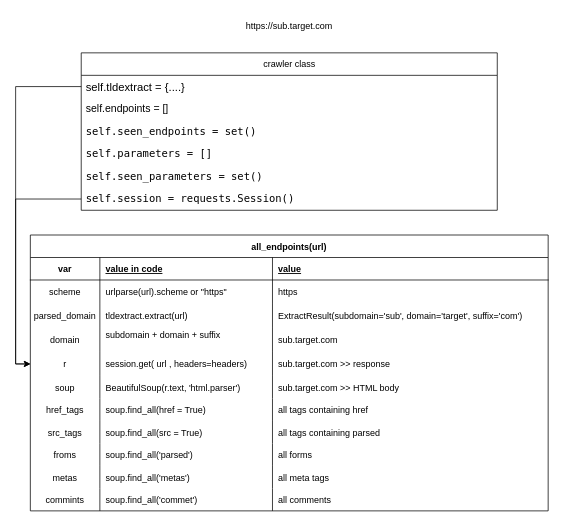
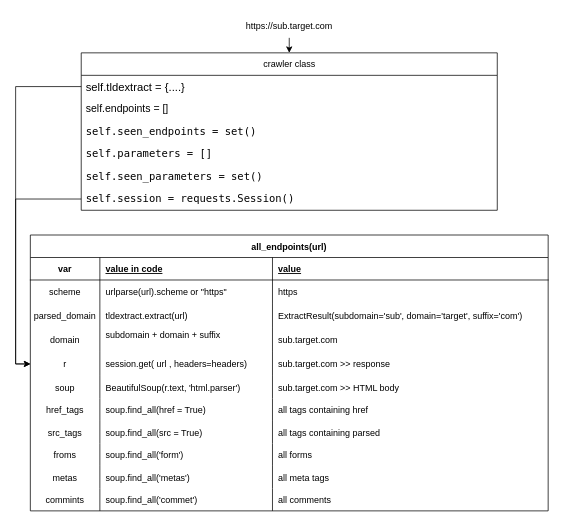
  <mxCell id="0" />
  <mxCell id="1" parent="0" />
  <mxCell id="2" value="https://sub.target.com" style="text;html=1;strokeColor=none;fillColor=none;align=center;verticalAlign=middle;whiteSpace=wrap;rounded=0;" parent="1" vertex="1"><mxGeometry x="355" y="20" width="60" height="30" as="geometry" /></mxCell>
+ <mxCell id="3" value="" style="endArrow=classic;html=1;rounded=0;exitX=0.5;exitY=1;exitDx=0;exitDy=0;" parent="1" source="2" target="4" edge="1"><mxGeometry width="50" height="50" relative="1" as="geometry"><mxPoint x="390" y="260" as="sourcePoint" /><mxPoint x="385" y="90" as="targetPoint" /></mxGeometry></mxCell>
  <mxCell id="4" value="crawler class" style="swimlane;fontStyle=0;childLayout=stackLayout;horizontal=1;startSize=30;horizontalStack=0;resizeParent=1;resizeParentMax=0;resizeLast=0;collapsible=1;marginBottom=0;whiteSpace=wrap;html=1;fillColor=default;" parent="1" vertex="1"><mxGeometry x="107.5" y="70" width="555" height="210" as="geometry" /></mxCell>
  <mxCell id="5" value="&lt;font style=&quot;font-size: 15px;&quot;&gt;self.tldextract = {....}&lt;/font&gt;" style="text;strokeColor=none;fillColor=none;align=left;verticalAlign=middle;spacingLeft=4;spacingRight=4;overflow=hidden;points=[[0,0.5],[1,0.5]];portConstraint=eastwest;rotatable=0;whiteSpace=wrap;html=1;" parent="4" vertex="1"><mxGeometry y="30" width="555" height="30" as="geometry" /></mxCell>
  <mxCell id="6" value="&lt;div style=&quot;font-size: 14px;&quot;&gt;&lt;font style=&quot;font-size: 14px;&quot;&gt;self.endpoints = []&lt;br&gt;&lt;/font&gt;&lt;/div&gt;" style="text;strokeColor=none;fillColor=none;align=left;verticalAlign=middle;spacingLeft=4;spacingRight=4;overflow=hidden;points=[[0,0.5],[1,0.5]];portConstraint=eastwest;rotatable=0;whiteSpace=wrap;html=1;" vertex="1" parent="4"><mxGeometry y="60" width="555" height="30" as="geometry" /></mxCell>
  <mxCell id="7" value="&lt;div style=&quot;font-family: &amp;quot;Droid Sans Mono&amp;quot;, &amp;quot;monospace&amp;quot;, monospace; font-size: 14px; line-height: 19px;&quot; align=&quot;left&quot;&gt;&lt;div&gt;&lt;span style=&quot;background-color: rgb(255, 255, 255);&quot;&gt;self.seen_endpoints = set()&lt;/span&gt;&lt;/div&gt;&lt;/div&gt;" style="text;strokeColor=none;fillColor=none;align=left;verticalAlign=middle;spacingLeft=4;spacingRight=4;overflow=hidden;points=[[0,0.5],[1,0.5]];portConstraint=eastwest;rotatable=0;whiteSpace=wrap;html=1;" vertex="1" parent="4"><mxGeometry y="90" width="555" height="30" as="geometry" /></mxCell>
  <mxCell id="8" value="&lt;div style=&quot;font-family: &amp;quot;Droid Sans Mono&amp;quot;, &amp;quot;monospace&amp;quot;, monospace; font-size: 14px; line-height: 19px;&quot; align=&quot;left&quot;&gt;&lt;div&gt;&lt;span style=&quot;background-color: rgb(255, 255, 255);&quot;&gt;self.parameters = []&lt;/span&gt;&lt;/div&gt;&lt;/div&gt;" style="text;strokeColor=none;fillColor=none;align=left;verticalAlign=middle;spacingLeft=4;spacingRight=4;overflow=hidden;points=[[0,0.5],[1,0.5]];portConstraint=eastwest;rotatable=0;whiteSpace=wrap;html=1;" vertex="1" parent="4"><mxGeometry y="120" width="555" height="30" as="geometry" /></mxCell>
  <mxCell id="9" value="&lt;div style=&quot;font-family: &amp;quot;Droid Sans Mono&amp;quot;, &amp;quot;monospace&amp;quot;, monospace; font-weight: normal; font-size: 14px; line-height: 19px;&quot;&gt;&lt;div&gt;&lt;span style=&quot;background-color: rgb(255, 255, 255);&quot;&gt;self.seen_parameters = set()&lt;/span&gt;&lt;/div&gt;&lt;/div&gt;" style="text;strokeColor=none;fillColor=none;align=left;verticalAlign=middle;spacingLeft=4;spacingRight=4;overflow=hidden;points=[[0,0.5],[1,0.5]];portConstraint=eastwest;rotatable=0;whiteSpace=wrap;html=1;" vertex="1" parent="4"><mxGeometry y="150" width="555" height="30" as="geometry" /></mxCell>
  <mxCell id="10" value="&lt;div style=&quot;font-family: &amp;quot;Droid Sans Mono&amp;quot;, &amp;quot;monospace&amp;quot;, monospace; font-weight: normal; font-size: 14px; line-height: 19px;&quot;&gt;&lt;div&gt;&lt;span style=&quot;background-color: rgb(255, 255, 255);&quot;&gt;self.session = requests.Session()&lt;/span&gt;&lt;/div&gt;&lt;/div&gt;" style="text;strokeColor=none;fillColor=none;align=left;verticalAlign=middle;spacingLeft=4;spacingRight=4;overflow=hidden;points=[[0,0.5],[1,0.5]];portConstraint=eastwest;rotatable=0;whiteSpace=wrap;html=1;" vertex="1" parent="4"><mxGeometry y="180" width="555" height="30" as="geometry" /></mxCell>
  <mxCell id="11" value="all_endpoints(url)" style="shape=table;startSize=30;container=1;collapsible=1;childLayout=tableLayout;fixedRows=1;rowLines=0;fontStyle=1;align=center;resizeLast=1;fillColor=default;" parent="1" vertex="1"><mxGeometry x="39.63" y="313" width="690.75" height="368" as="geometry" /></mxCell>
  <mxCell id="12" value="" style="shape=tableRow;horizontal=0;startSize=0;swimlaneHead=0;swimlaneBody=0;fillColor=none;collapsible=0;dropTarget=0;points=[[0,0.5],[1,0.5]];portConstraint=eastwest;top=0;left=0;right=0;bottom=1;" parent="11" vertex="1"><mxGeometry y="30" width="690.75" height="30" as="geometry" /></mxCell>
  <mxCell id="13" value="var" style="shape=partialRectangle;connectable=0;fillColor=none;top=0;left=0;bottom=0;right=0;fontStyle=1;overflow=hidden;" parent="12" vertex="1"><mxGeometry width="92.75" height="30" as="geometry"><mxRectangle width="92.75" height="30" as="alternateBounds" /></mxGeometry></mxCell>
  <mxCell id="14" value="value in code" style="shape=partialRectangle;connectable=0;fillColor=none;top=0;left=0;bottom=0;right=0;align=left;spacingLeft=6;fontStyle=5;overflow=hidden;" parent="12" vertex="1"><mxGeometry x="92.75" width="230.25" height="30" as="geometry"><mxRectangle width="230.25" height="30" as="alternateBounds" /></mxGeometry></mxCell>
  <mxCell id="15" value="value" style="shape=partialRectangle;connectable=0;fillColor=none;top=0;left=0;bottom=0;right=0;align=left;spacingLeft=6;fontStyle=5;overflow=hidden;" parent="12" vertex="1"><mxGeometry x="323" width="367.75" height="30" as="geometry"><mxRectangle width="367.75" height="30" as="alternateBounds" /></mxGeometry></mxCell>
  <mxCell id="16" style="shape=tableRow;horizontal=0;startSize=0;swimlaneHead=0;swimlaneBody=0;fillColor=none;collapsible=0;dropTarget=0;points=[[0,0.5],[1,0.5]];portConstraint=eastwest;top=0;left=0;right=0;bottom=0;" vertex="1" parent="11"><mxGeometry y="60" width="690.75" height="32" as="geometry" /></mxCell>
  <mxCell id="17" value="scheme" style="shape=partialRectangle;connectable=0;fillColor=none;top=0;left=0;bottom=0;right=0;editable=1;overflow=hidden;" vertex="1" parent="16"><mxGeometry width="92.75" height="32" as="geometry"><mxRectangle width="92.75" height="32" as="alternateBounds" /></mxGeometry></mxCell>
  <mxCell id="18" value="urlparse(url).scheme or &quot;https&quot;" style="shape=partialRectangle;connectable=0;fillColor=none;top=0;left=0;bottom=0;right=0;align=left;spacingLeft=6;overflow=hidden;" vertex="1" parent="16"><mxGeometry x="92.75" width="230.25" height="32" as="geometry"><mxRectangle width="230.25" height="32" as="alternateBounds" /></mxGeometry></mxCell>
  <mxCell id="19" value="https" style="shape=partialRectangle;connectable=0;fillColor=none;top=0;left=0;bottom=0;right=0;align=left;spacingLeft=6;overflow=hidden;" vertex="1" parent="16"><mxGeometry x="323" width="367.75" height="32" as="geometry"><mxRectangle width="367.75" height="32" as="alternateBounds" /></mxGeometry></mxCell>
  <mxCell id="20" style="shape=tableRow;horizontal=0;startSize=0;swimlaneHead=0;swimlaneBody=0;fillColor=none;collapsible=0;dropTarget=0;points=[[0,0.5],[1,0.5]];portConstraint=eastwest;top=0;left=0;right=0;bottom=0;" vertex="1" parent="11"><mxGeometry y="92" width="690.75" height="32" as="geometry" /></mxCell>
  <mxCell id="21" value="parsed_domain" style="shape=partialRectangle;connectable=0;fillColor=none;top=0;left=0;bottom=0;right=0;editable=1;overflow=hidden;" vertex="1" parent="20"><mxGeometry width="92.75" height="32" as="geometry"><mxRectangle width="92.75" height="32" as="alternateBounds" /></mxGeometry></mxCell>
  <mxCell id="22" value="tldextract.extract(url)" style="shape=partialRectangle;connectable=0;fillColor=none;top=0;left=0;bottom=0;right=0;align=left;spacingLeft=6;overflow=hidden;" vertex="1" parent="20"><mxGeometry x="92.75" width="230.25" height="32" as="geometry"><mxRectangle width="230.25" height="32" as="alternateBounds" /></mxGeometry></mxCell>
  <mxCell id="23" value="ExtractResult(subdomain='sub', domain='target', suffix='com')" style="shape=partialRectangle;connectable=0;fillColor=none;top=0;left=0;bottom=0;right=0;align=left;spacingLeft=6;overflow=hidden;" vertex="1" parent="20"><mxGeometry x="323" width="367.75" height="32" as="geometry"><mxRectangle width="367.75" height="32" as="alternateBounds" /></mxGeometry></mxCell>
  <mxCell id="24" style="shape=tableRow;horizontal=0;startSize=0;swimlaneHead=0;swimlaneBody=0;fillColor=none;collapsible=0;dropTarget=0;points=[[0,0.5],[1,0.5]];portConstraint=eastwest;top=0;left=0;right=0;bottom=0;" vertex="1" parent="11"><mxGeometry y="124" width="690.75" height="32" as="geometry" /></mxCell>
  <mxCell id="25" value="domain" style="shape=partialRectangle;connectable=0;fillColor=none;top=0;left=0;bottom=0;right=0;editable=1;overflow=hidden;" vertex="1" parent="24"><mxGeometry width="92.75" height="32" as="geometry"><mxRectangle width="92.75" height="32" as="alternateBounds" /></mxGeometry></mxCell>
  <mxCell id="26" value="subdomain + domain + suffix&#10;" style="shape=partialRectangle;connectable=0;fillColor=none;top=0;left=0;bottom=0;right=0;align=left;spacingLeft=6;overflow=hidden;" vertex="1" parent="24"><mxGeometry x="92.75" width="230.25" height="32" as="geometry"><mxRectangle width="230.25" height="32" as="alternateBounds" /></mxGeometry></mxCell>
  <mxCell id="27" value="sub.target.com" style="shape=partialRectangle;connectable=0;fillColor=none;top=0;left=0;bottom=0;right=0;align=left;spacingLeft=6;overflow=hidden;" vertex="1" parent="24"><mxGeometry x="323" width="367.75" height="32" as="geometry"><mxRectangle width="367.75" height="32" as="alternateBounds" /></mxGeometry></mxCell>
  <mxCell id="28" value="" style="shape=tableRow;horizontal=0;startSize=0;swimlaneHead=0;swimlaneBody=0;fillColor=none;collapsible=0;dropTarget=0;points=[[0,0.5],[1,0.5]];portConstraint=eastwest;top=0;left=0;right=0;bottom=0;" parent="11" vertex="1"><mxGeometry y="156" width="690.75" height="32" as="geometry" /></mxCell>
  <mxCell id="29" value="r" style="shape=partialRectangle;connectable=0;fillColor=none;top=0;left=0;bottom=0;right=0;editable=1;overflow=hidden;" parent="28" vertex="1"><mxGeometry width="92.75" height="32" as="geometry"><mxRectangle width="92.75" height="32" as="alternateBounds" /></mxGeometry></mxCell>
  <mxCell id="30" value="session.get( url , headers=headers)" style="shape=partialRectangle;connectable=0;fillColor=none;top=0;left=0;bottom=0;right=0;align=left;spacingLeft=6;overflow=hidden;" parent="28" vertex="1"><mxGeometry x="92.75" width="230.25" height="32" as="geometry"><mxRectangle width="230.25" height="32" as="alternateBounds" /></mxGeometry></mxCell>
  <mxCell id="31" value="sub.target.com &gt;&gt; response" style="shape=partialRectangle;connectable=0;fillColor=none;top=0;left=0;bottom=0;right=0;align=left;spacingLeft=6;overflow=hidden;" parent="28" vertex="1"><mxGeometry x="323" width="367.75" height="32" as="geometry"><mxRectangle width="367.75" height="32" as="alternateBounds" /></mxGeometry></mxCell>
  <mxCell id="32" value="" style="shape=tableRow;horizontal=0;startSize=0;swimlaneHead=0;swimlaneBody=0;fillColor=none;collapsible=0;dropTarget=0;points=[[0,0.5],[1,0.5]];portConstraint=eastwest;top=0;left=0;right=0;bottom=0;" parent="11" vertex="1"><mxGeometry y="188" width="690.75" height="30" as="geometry" /></mxCell>
  <mxCell id="33" value="soup" style="shape=partialRectangle;connectable=0;fillColor=none;top=0;left=0;bottom=0;right=0;editable=1;overflow=hidden;" parent="32" vertex="1"><mxGeometry width="92.75" height="30" as="geometry"><mxRectangle width="92.75" height="30" as="alternateBounds" /></mxGeometry></mxCell>
  <mxCell id="34" value="BeautifulSoup(r.text, 'html.parser')" style="shape=partialRectangle;connectable=0;fillColor=none;top=0;left=0;bottom=0;right=0;align=left;spacingLeft=6;overflow=hidden;" parent="32" vertex="1"><mxGeometry x="92.75" width="230.25" height="30" as="geometry"><mxRectangle width="230.25" height="30" as="alternateBounds" /></mxGeometry></mxCell>
  <mxCell id="35" value="sub.target.com &gt;&gt; HTML body" style="shape=partialRectangle;connectable=0;fillColor=none;top=0;left=0;bottom=0;right=0;align=left;spacingLeft=6;overflow=hidden;" parent="32" vertex="1"><mxGeometry x="323" width="367.75" height="30" as="geometry"><mxRectangle width="367.75" height="30" as="alternateBounds" /></mxGeometry></mxCell>
  <mxCell id="36" style="shape=tableRow;horizontal=0;startSize=0;swimlaneHead=0;swimlaneBody=0;fillColor=none;collapsible=0;dropTarget=0;points=[[0,0.5],[1,0.5]];portConstraint=eastwest;top=0;left=0;right=0;bottom=0;" parent="11" vertex="1"><mxGeometry y="218" width="690.75" height="30" as="geometry" /></mxCell>
  <mxCell id="37" value="href_tags" style="shape=partialRectangle;connectable=0;fillColor=none;top=0;left=0;bottom=0;right=0;editable=1;overflow=hidden;" parent="36" vertex="1"><mxGeometry width="92.75" height="30" as="geometry"><mxRectangle width="92.75" height="30" as="alternateBounds" /></mxGeometry></mxCell>
  <mxCell id="38" value="soup.find_all(href = True)" style="shape=partialRectangle;connectable=0;fillColor=none;top=0;left=0;bottom=0;right=0;align=left;spacingLeft=6;overflow=hidden;" parent="36" vertex="1"><mxGeometry x="92.75" width="230.25" height="30" as="geometry"><mxRectangle width="230.25" height="30" as="alternateBounds" /></mxGeometry></mxCell>
  <mxCell id="39" value="all tags containing href" style="shape=partialRectangle;connectable=0;fillColor=none;top=0;left=0;bottom=0;right=0;align=left;spacingLeft=6;overflow=hidden;" parent="36" vertex="1"><mxGeometry x="323" width="367.75" height="30" as="geometry"><mxRectangle width="367.75" height="30" as="alternateBounds" /></mxGeometry></mxCell>
  <mxCell id="40" style="shape=tableRow;horizontal=0;startSize=0;swimlaneHead=0;swimlaneBody=0;fillColor=none;collapsible=0;dropTarget=0;points=[[0,0.5],[1,0.5]];portConstraint=eastwest;top=0;left=0;right=0;bottom=0;" parent="11" vertex="1"><mxGeometry y="248" width="690.75" height="30" as="geometry" /></mxCell>
  <mxCell id="41" value="src_tags" style="shape=partialRectangle;connectable=0;fillColor=none;top=0;left=0;bottom=0;right=0;editable=1;overflow=hidden;" parent="40" vertex="1"><mxGeometry width="92.75" height="30" as="geometry"><mxRectangle width="92.75" height="30" as="alternateBounds" /></mxGeometry></mxCell>
  <mxCell id="42" value="soup.find_all(src = True)" style="shape=partialRectangle;connectable=0;fillColor=none;top=0;left=0;bottom=0;right=0;align=left;spacingLeft=6;overflow=hidden;" parent="40" vertex="1"><mxGeometry x="92.75" width="230.25" height="30" as="geometry"><mxRectangle width="230.25" height="30" as="alternateBounds" /></mxGeometry></mxCell>
  <mxCell id="43" value="all tags containing parsed" style="shape=partialRectangle;connectable=0;fillColor=none;top=0;left=0;bottom=0;right=0;align=left;spacingLeft=6;overflow=hidden;" parent="40" vertex="1"><mxGeometry x="323" width="367.75" height="30" as="geometry"><mxRectangle width="367.75" height="30" as="alternateBounds" /></mxGeometry></mxCell>
  <mxCell id="44" style="shape=tableRow;horizontal=0;startSize=0;swimlaneHead=0;swimlaneBody=0;fillColor=none;collapsible=0;dropTarget=0;points=[[0,0.5],[1,0.5]];portConstraint=eastwest;top=0;left=0;right=0;bottom=0;" parent="11" vertex="1"><mxGeometry y="278" width="690.75" height="30" as="geometry" /></mxCell>
  <mxCell id="45" value="froms" style="shape=partialRectangle;connectable=0;fillColor=none;top=0;left=0;bottom=0;right=0;editable=1;overflow=hidden;" parent="44" vertex="1"><mxGeometry width="92.75" height="30" as="geometry"><mxRectangle width="92.75" height="30" as="alternateBounds" /></mxGeometry></mxCell>
- <mxCell id="46" value="soup.find_all('parsed')" style="shape=partialRectangle;connectable=0;fillColor=none;top=0;left=0;bottom=0;right=0;align=left;spacingLeft=6;overflow=hidden;" parent="44" vertex="1"><mxGeometry x="92.75" width="230.25" height="30" as="geometry"><mxRectangle width="230.25" height="30" as="alternateBounds" /></mxGeometry></mxCell>
+ <mxCell id="46" value="soup.find_all('form')" style="shape=partialRectangle;connectable=0;fillColor=none;top=0;left=0;bottom=0;right=0;align=left;spacingLeft=6;overflow=hidden;" parent="44" vertex="1"><mxGeometry x="92.75" width="230.25" height="30" as="geometry"><mxRectangle width="230.25" height="30" as="alternateBounds" /></mxGeometry></mxCell>
  <mxCell id="47" value="all forms" style="shape=partialRectangle;connectable=0;fillColor=none;top=0;left=0;bottom=0;right=0;align=left;spacingLeft=6;overflow=hidden;" parent="44" vertex="1"><mxGeometry x="323" width="367.75" height="30" as="geometry"><mxRectangle width="367.75" height="30" as="alternateBounds" /></mxGeometry></mxCell>
  <mxCell id="48" style="shape=tableRow;horizontal=0;startSize=0;swimlaneHead=0;swimlaneBody=0;fillColor=none;collapsible=0;dropTarget=0;points=[[0,0.5],[1,0.5]];portConstraint=eastwest;top=0;left=0;right=0;bottom=0;" vertex="1" parent="11"><mxGeometry y="308" width="690.75" height="30" as="geometry" /></mxCell>
  <mxCell id="49" value="metas" style="shape=partialRectangle;connectable=0;fillColor=none;top=0;left=0;bottom=0;right=0;editable=1;overflow=hidden;" vertex="1" parent="48"><mxGeometry width="92.75" height="30" as="geometry"><mxRectangle width="92.75" height="30" as="alternateBounds" /></mxGeometry></mxCell>
  <mxCell id="50" value="soup.find_all('metas')" style="shape=partialRectangle;connectable=0;fillColor=none;top=0;left=0;bottom=0;right=0;align=left;spacingLeft=6;overflow=hidden;" vertex="1" parent="48"><mxGeometry x="92.75" width="230.25" height="30" as="geometry"><mxRectangle width="230.25" height="30" as="alternateBounds" /></mxGeometry></mxCell>
  <mxCell id="51" value="all meta tags" style="shape=partialRectangle;connectable=0;fillColor=none;top=0;left=0;bottom=0;right=0;align=left;spacingLeft=6;overflow=hidden;" vertex="1" parent="48"><mxGeometry x="323" width="367.75" height="30" as="geometry"><mxRectangle width="367.75" height="30" as="alternateBounds" /></mxGeometry></mxCell>
  <mxCell id="52" style="shape=tableRow;horizontal=0;startSize=0;swimlaneHead=0;swimlaneBody=0;fillColor=none;collapsible=0;dropTarget=0;points=[[0,0.5],[1,0.5]];portConstraint=eastwest;top=0;left=0;right=0;bottom=0;" vertex="1" parent="11"><mxGeometry y="338" width="690.75" height="30" as="geometry" /></mxCell>
  <mxCell id="53" value="commints" style="shape=partialRectangle;connectable=0;fillColor=none;top=0;left=0;bottom=0;right=0;editable=1;overflow=hidden;" vertex="1" parent="52"><mxGeometry width="92.75" height="30" as="geometry"><mxRectangle width="92.75" height="30" as="alternateBounds" /></mxGeometry></mxCell>
  <mxCell id="54" value="soup.find_all('commet')" style="shape=partialRectangle;connectable=0;fillColor=none;top=0;left=0;bottom=0;right=0;align=left;spacingLeft=6;overflow=hidden;" vertex="1" parent="52"><mxGeometry x="92.75" width="230.25" height="30" as="geometry"><mxRectangle width="230.25" height="30" as="alternateBounds" /></mxGeometry></mxCell>
  <mxCell id="55" value="all comments" style="shape=partialRectangle;connectable=0;fillColor=none;top=0;left=0;bottom=0;right=0;align=left;spacingLeft=6;overflow=hidden;" vertex="1" parent="52"><mxGeometry x="323" width="367.75" height="30" as="geometry"><mxRectangle width="367.75" height="30" as="alternateBounds" /></mxGeometry></mxCell>
  <mxCell id="56" style="edgeStyle=orthogonalEdgeStyle;rounded=0;orthogonalLoop=1;jettySize=auto;html=1;entryX=0;entryY=0.5;entryDx=0;entryDy=0;fontSize=17;fontColor=#000000;" edge="1" parent="1" source="5" target="28"><mxGeometry relative="1" as="geometry"><Array as="points"><mxPoint x="20" y="115" /><mxPoint x="20" y="485" /></Array></mxGeometry></mxCell>
  <mxCell id="57" style="edgeStyle=orthogonalEdgeStyle;rounded=0;orthogonalLoop=1;jettySize=auto;html=1;fontSize=17;fontColor=#000000;" edge="1" parent="1" source="10" target="28"><mxGeometry relative="1" as="geometry"><Array as="points"><mxPoint x="20" y="265" /><mxPoint x="20" y="485" /></Array></mxGeometry></mxCell>
